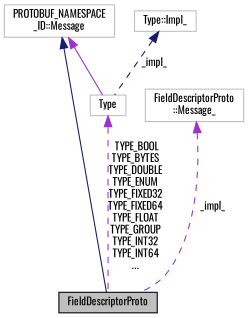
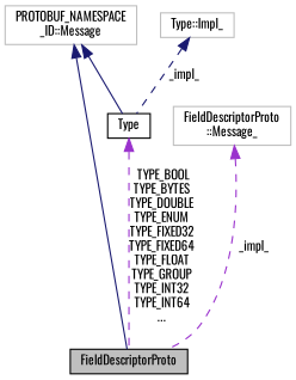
  digraph {
    fontname=Oswald
    node [color=grey75 fillcolor=white fontname=Oswald fontsize=10 shape=record style=filled]
    edge [color=midnightblue dir=back fontname=Oswald fontsize=10 labelfontname=Helvetica labelfontsize=10 style=dashed]
    n1 [color=black fillcolor=grey75 fontcolor=black height=0.2 label=FieldDescriptorProto width=0.4]
    n2 [height=0.2 label="PROTOBUF_NAMESPACE\l_ID::Message" width=0.4]
-   n3 [height=0.2 label=Type width=0.4]
+   n3 [color=black height=0.2 label=Type width=0.4]
    n4 [height=0.2 label="Type::Impl_" width=0.4]
    n5 [height=0.2 label="FieldDescriptorProto\l::Message_" width=0.4]
    n2 -> n1 [style=solid]
-   n2 -> n3 [color=darkorchid3 style=solid]
+   n2 -> n3 [style=solid]
    n3 -> n1 [color=darkorchid3 label=" TYPE_BOOL\nTYPE_BYTES\nTYPE_DOUBLE\nTYPE_ENUM\nTYPE_FIXED32\nTYPE_FIXED64\nTYPE_FLOAT\nTYPE_GROUP\nTYPE_INT32\nTYPE_INT64\n..."]
    n4 -> n3 [label=" _impl_"]
    n5 -> n1 [color=darkorchid3 label=" _impl_"]
  }
